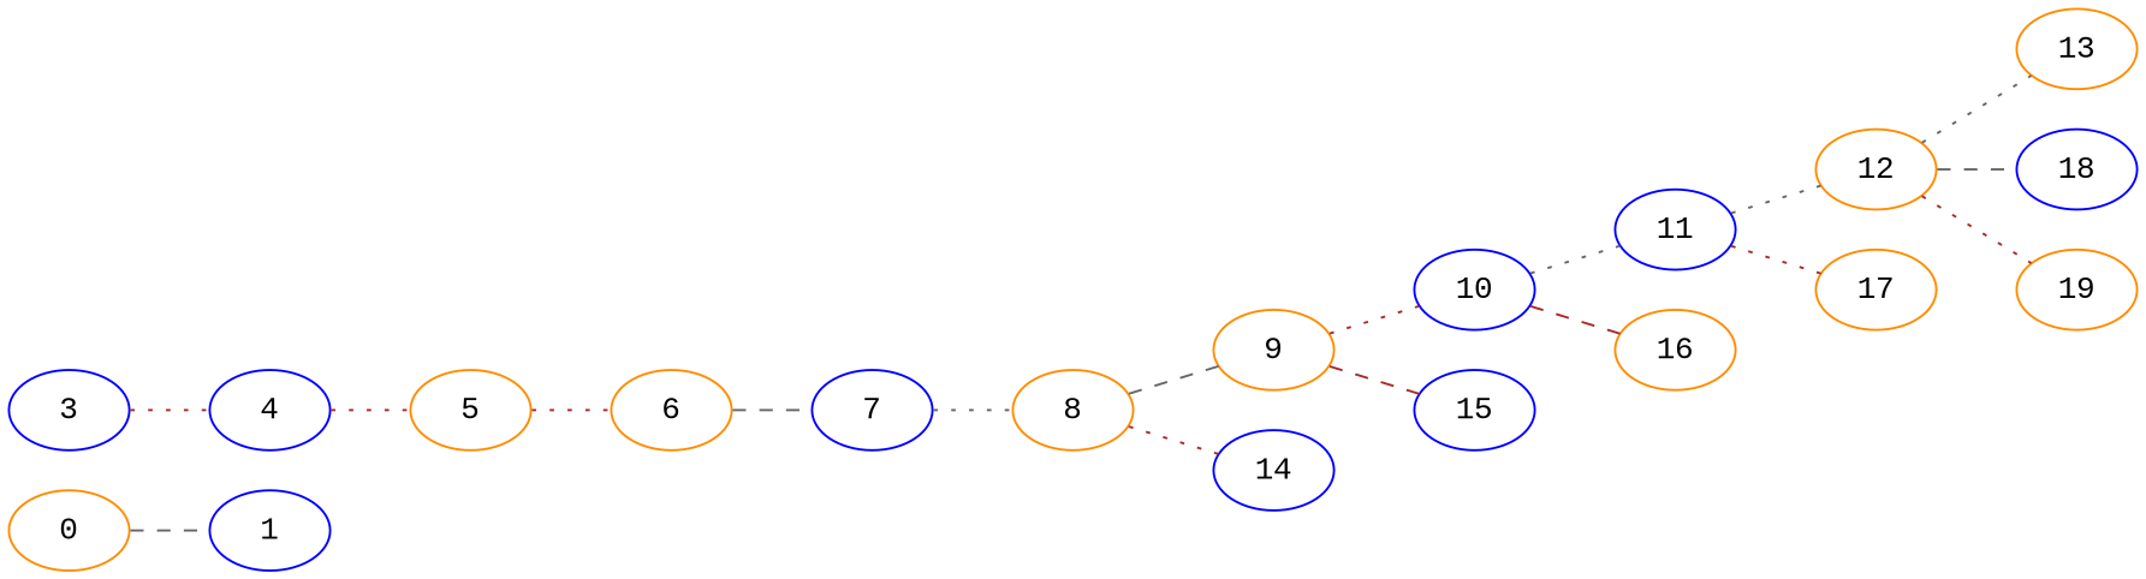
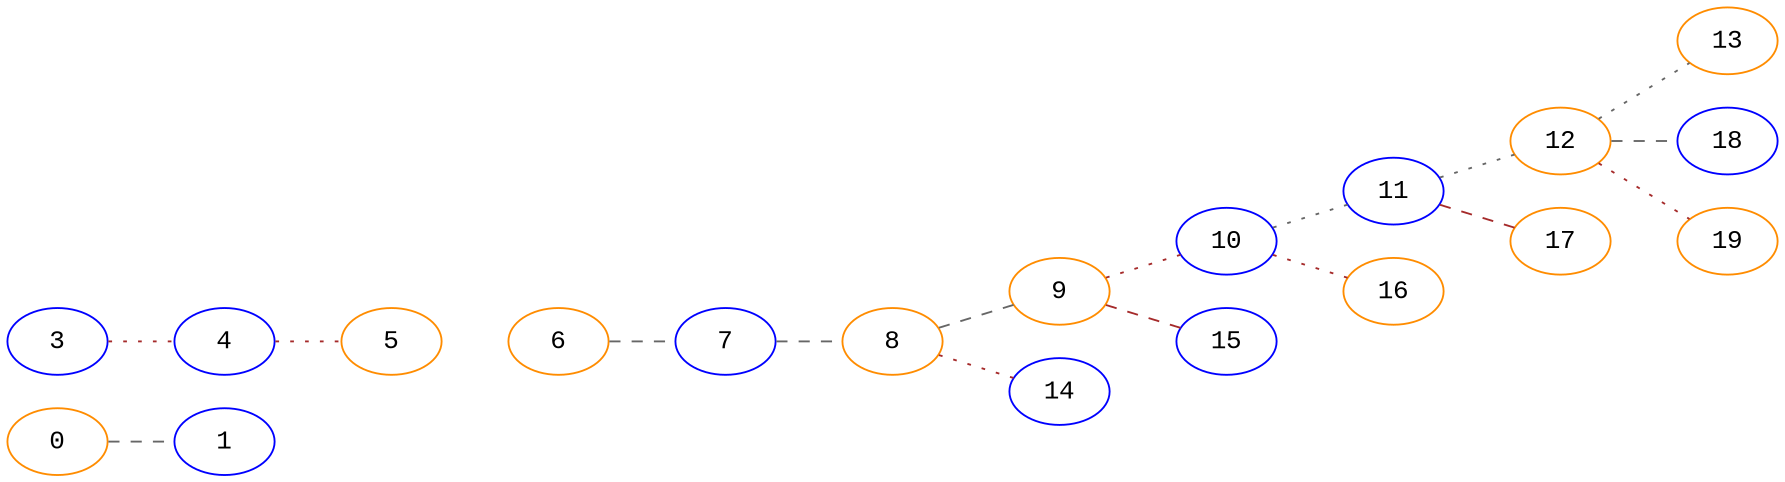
  strict graph {
    fontname="Liberation Mono"
    rankdir=LR
    node [color=darkorange fontname="Liberation Mono" w=-7]
    edge [color=brown fontname="Liberation Mono" style=dotted w=8]
    0 [w=7]
    1 [color=blue w=-10]
    3 [color=blue]
    4 [color=blue w=7]
    5
    6 [w=-10]
    7 [color=blue w=-2]
    8 [w=-9]
    9 [w=5]
    14 [color=blue w=4]
    10 [color=blue w=-6]
    15 [color=blue w=4]
    11 [color=blue w=3]
    16 [w=6]
    12 [w=8]
    17
    13 [w=-5]
    18 [color=blue w=-8]
    19 [w=2]
    0 -- 1 [color=gray40 style=dashed w=-8]
    3 -- 4 [w=-10]
    4 -- 5
-   5 -- 6
    6 -- 7 [color=gray40 style=dashed w=-8]
-   7 -- 8 [color=gray40 w=-2]
+   7 -- 8 [color=gray40 style=dashed w=-2]
    8 -- 9 [color=gray40 style=dashed w=-5]
    8 -- 14 [w=-7]
    9 -- 10 [w=-4]
    9 -- 15 [style=dashed]
    10 -- 11 [color=gray40 w=10]
-   10 -- 16 [style=dashed w=6]
+   10 -- 16 [w=6]
    11 -- 12 [color=gray40 w=5]
-   11 -- 17 [w=-7]
+   11 -- 17 [style=dashed w=-7]
    12 -- 13 [color=gray40 w=-4]
    12 -- 18 [color=gray40 style=dashed w=7]
    12 -- 19 [w=4]
  }
